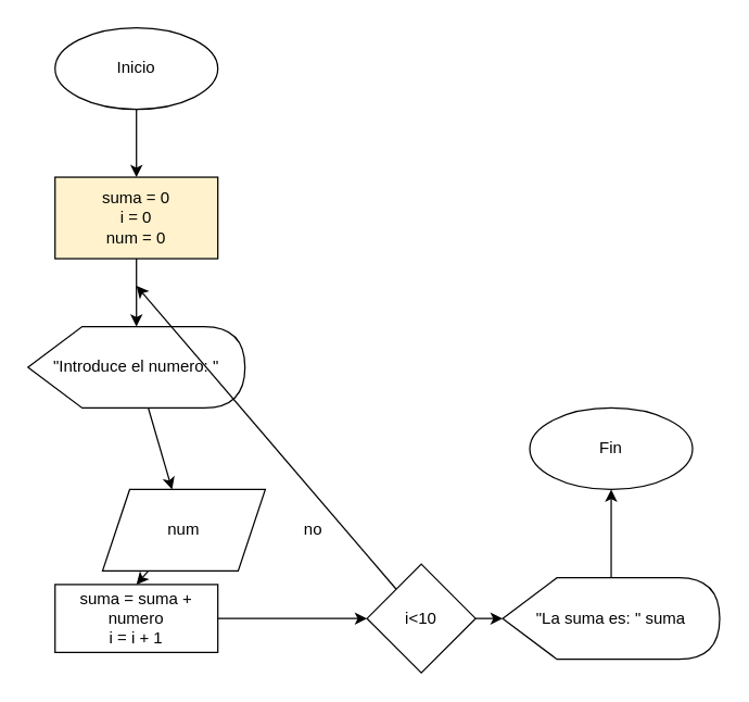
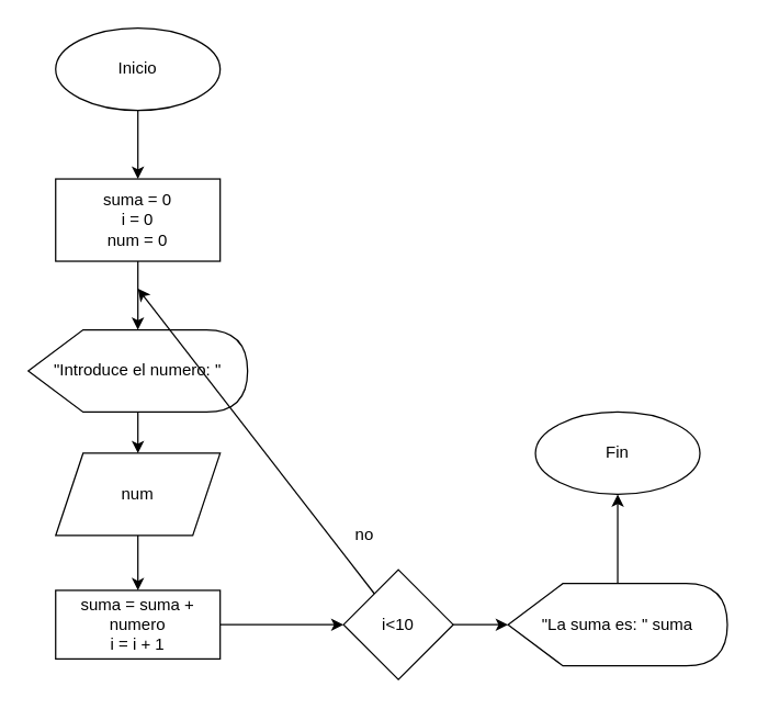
  <mxCell id="0" />
  <mxCell id="1" parent="0" />
  <mxCell id="2" style="edgeStyle=none;rounded=0;orthogonalLoop=1;jettySize=auto;html=1;" edge="1" parent="1" source="3"><mxGeometry relative="1" as="geometry"><mxPoint x="100" y="130" as="targetPoint" /></mxGeometry></mxCell>
  <mxCell id="3" value="Inicio" style="ellipse;whiteSpace=wrap;html=1;" vertex="1" parent="1"><mxGeometry x="40" y="20" width="120" height="60" as="geometry" /></mxCell>
  <mxCell id="4" style="edgeStyle=none;rounded=0;orthogonalLoop=1;jettySize=auto;html=1;" edge="1" parent="1" source="5"><mxGeometry relative="1" as="geometry"><mxPoint x="100" y="240" as="targetPoint" /></mxGeometry></mxCell>
- <mxCell id="5" value="&lt;div&gt;suma = 0&lt;/div&gt;&lt;div&gt;i = 0&lt;/div&gt;&lt;div&gt;num = 0&lt;br&gt;&lt;/div&gt;" style="rounded=0;whiteSpace=wrap;html=1;fillColor=#fff2cc;" vertex="1" parent="1"><mxGeometry x="40" y="130" width="120" height="60" as="geometry" /></mxCell>
+ <mxCell id="5" value="&lt;div&gt;suma = 0&lt;/div&gt;&lt;div&gt;i = 0&lt;/div&gt;&lt;div&gt;num = 0&lt;br&gt;&lt;/div&gt;" style="rounded=0;whiteSpace=wrap;html=1;" vertex="1" parent="1"><mxGeometry x="40" y="130" width="120" height="60" as="geometry" /></mxCell>
  <mxCell id="6" style="edgeStyle=none;rounded=0;orthogonalLoop=1;jettySize=auto;html=1;" edge="1" parent="1" source="7" target="9"><mxGeometry relative="1" as="geometry"><mxPoint x="100" y="340" as="targetPoint" /></mxGeometry></mxCell>
  <mxCell id="7" value="&quot;Introduce el numero: &quot;" style="shape=display;whiteSpace=wrap;html=1;" vertex="1" parent="1"><mxGeometry x="20" y="240" width="160" height="60" as="geometry" /></mxCell>
  <mxCell id="8" style="edgeStyle=none;rounded=0;orthogonalLoop=1;jettySize=auto;html=1;" edge="1" parent="1" source="9"><mxGeometry relative="1" as="geometry"><mxPoint x="100" y="430" as="targetPoint" /></mxGeometry></mxCell>
- <mxCell id="9" value="num" style="shape=parallelogram;perimeter=parallelogramPerimeter;whiteSpace=wrap;html=1;fixedSize=1;" vertex="1" parent="1"><mxGeometry x="75" y="360" width="120" height="60" as="geometry" /></mxCell>
+ <mxCell id="9" value="num" style="shape=parallelogram;perimeter=parallelogramPerimeter;whiteSpace=wrap;html=1;fixedSize=1;" vertex="1" parent="1"><mxGeometry x="40" y="330" width="120" height="60" as="geometry" /></mxCell>
  <mxCell id="10" style="edgeStyle=none;rounded=0;orthogonalLoop=1;jettySize=auto;html=1;entryX=0;entryY=0.5;entryDx=0;entryDy=0;" edge="1" parent="1" source="11" target="14"><mxGeometry relative="1" as="geometry"><mxPoint x="200" y="455" as="targetPoint" /></mxGeometry></mxCell>
  <mxCell id="11" value="&lt;div align=&quot;center&quot;&gt;suma = suma + numero&lt;/div&gt;&lt;div align=&quot;center&quot;&gt;i = i + 1&lt;br&gt;&lt;/div&gt;" style="rounded=0;whiteSpace=wrap;html=1;" vertex="1" parent="1"><mxGeometry x="40" y="430" width="120" height="50" as="geometry" /></mxCell>
  <mxCell id="12" style="edgeStyle=none;rounded=0;orthogonalLoop=1;jettySize=auto;html=1;" edge="1" parent="1" source="14"><mxGeometry relative="1" as="geometry"><mxPoint x="100" y="210" as="targetPoint" /></mxGeometry></mxCell>
  <mxCell id="13" style="edgeStyle=none;rounded=0;orthogonalLoop=1;jettySize=auto;html=1;" edge="1" parent="1" source="14"><mxGeometry relative="1" as="geometry"><mxPoint x="370" y="455" as="targetPoint" /></mxGeometry></mxCell>
- <mxCell id="14" value="i&amp;lt;10" style="rhombus;whiteSpace=wrap;html=1;align=center;" vertex="1" parent="1"><mxGeometry x="270" y="415" width="80" height="80" as="geometry" /></mxCell>
- <mxCell id="15" value="no" style="text;html=1;align=center;verticalAlign=middle;resizable=0;points=[];autosize=1;strokeColor=none;fillColor=none;" vertex="1" parent="1"><mxGeometry x="215" y="380" width="30" height="20" as="geometry" /></mxCell>
+ <mxCell id="14" value="i&amp;lt;10" style="rhombus;whiteSpace=wrap;html=1;align=center;" vertex="1" parent="1"><mxGeometry x="250" y="415" width="80" height="80" as="geometry" /></mxCell>
+ <mxCell id="15" value="no" style="text;html=1;align=center;verticalAlign=middle;resizable=0;points=[];autosize=1;strokeColor=none;fillColor=none;" vertex="1" parent="1"><mxGeometry x="250" y="380" width="30" height="20" as="geometry" /></mxCell>
  <mxCell id="16" style="edgeStyle=none;rounded=0;orthogonalLoop=1;jettySize=auto;html=1;" edge="1" parent="1" source="17"><mxGeometry relative="1" as="geometry"><mxPoint x="450" y="360" as="targetPoint" /></mxGeometry></mxCell>
  <mxCell id="17" value="&quot;La suma es: &quot; suma" style="shape=display;whiteSpace=wrap;html=1;" vertex="1" parent="1"><mxGeometry x="370" y="425" width="160" height="60" as="geometry" /></mxCell>
  <mxCell id="18" value="Fin" style="ellipse;whiteSpace=wrap;html=1;align=center;" vertex="1" parent="1"><mxGeometry x="390" y="300" width="120" height="60" as="geometry" /></mxCell>
